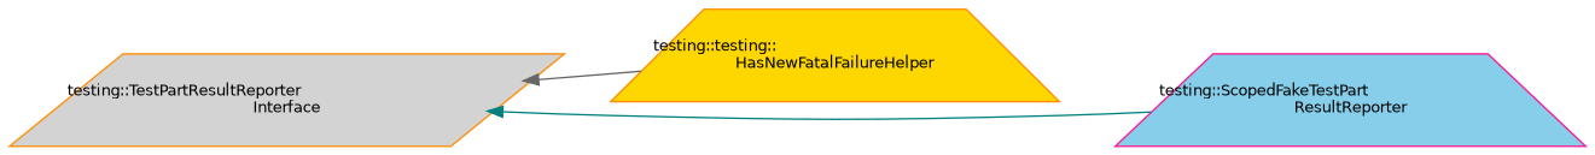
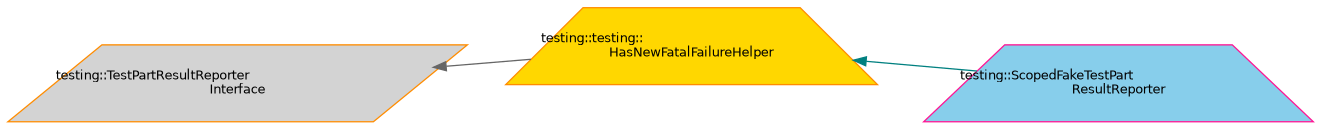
  digraph {
    rankdir=LR
    node [color=darkorange fontname=Helvetica fontsize=10 shape=trapezium style=filled]
    edge [dir=back fontname=Helvetica fontsize=10 labelfontname=Helvetica labelfontsize=10 style=solid]
    n1 [fillcolor=lightgrey fontcolor=black height=0.2 label="testing::TestPartResultReporter\lInterface" shape=parallelogram width=0.4]
    n2 [fillcolor=gold height=0.2 label="testing::testing::\lHasNewFatalFailureHelper" width=0.4]
    n3 [color=deeppink fillcolor=skyblue height=0.2 label="testing::ScopedFakeTestPart\lResultReporter" width=0.4]
    n1 -> n2 [color=gray40]
-   n1 -> n3 [color=teal]
+   n2 -> n3 [color=teal]
  }
